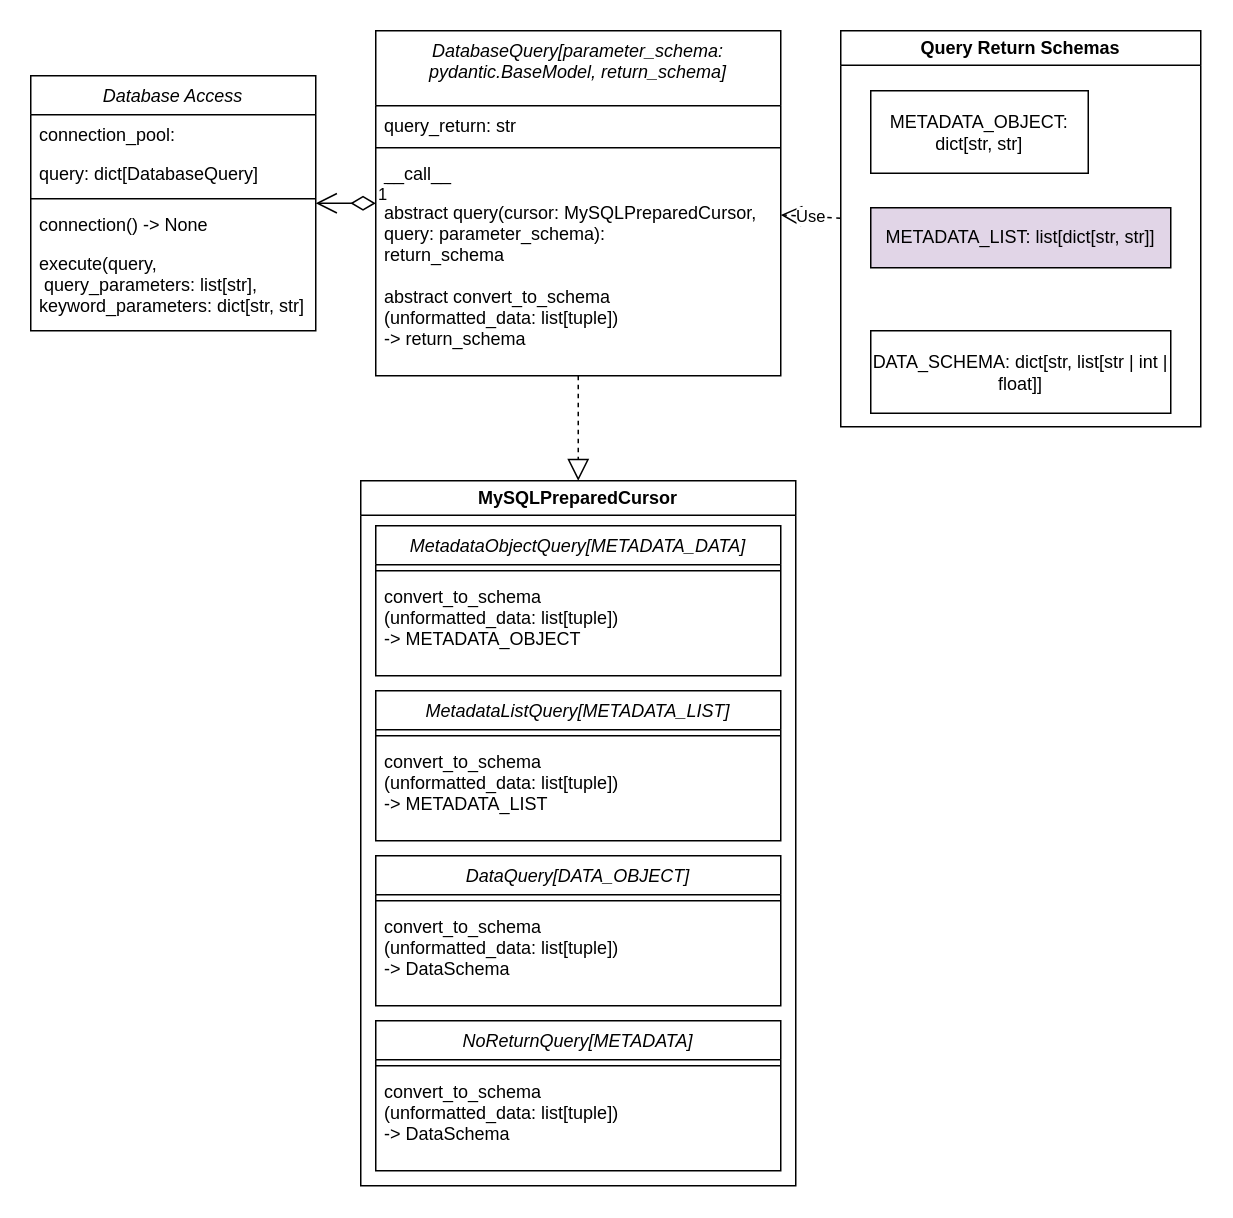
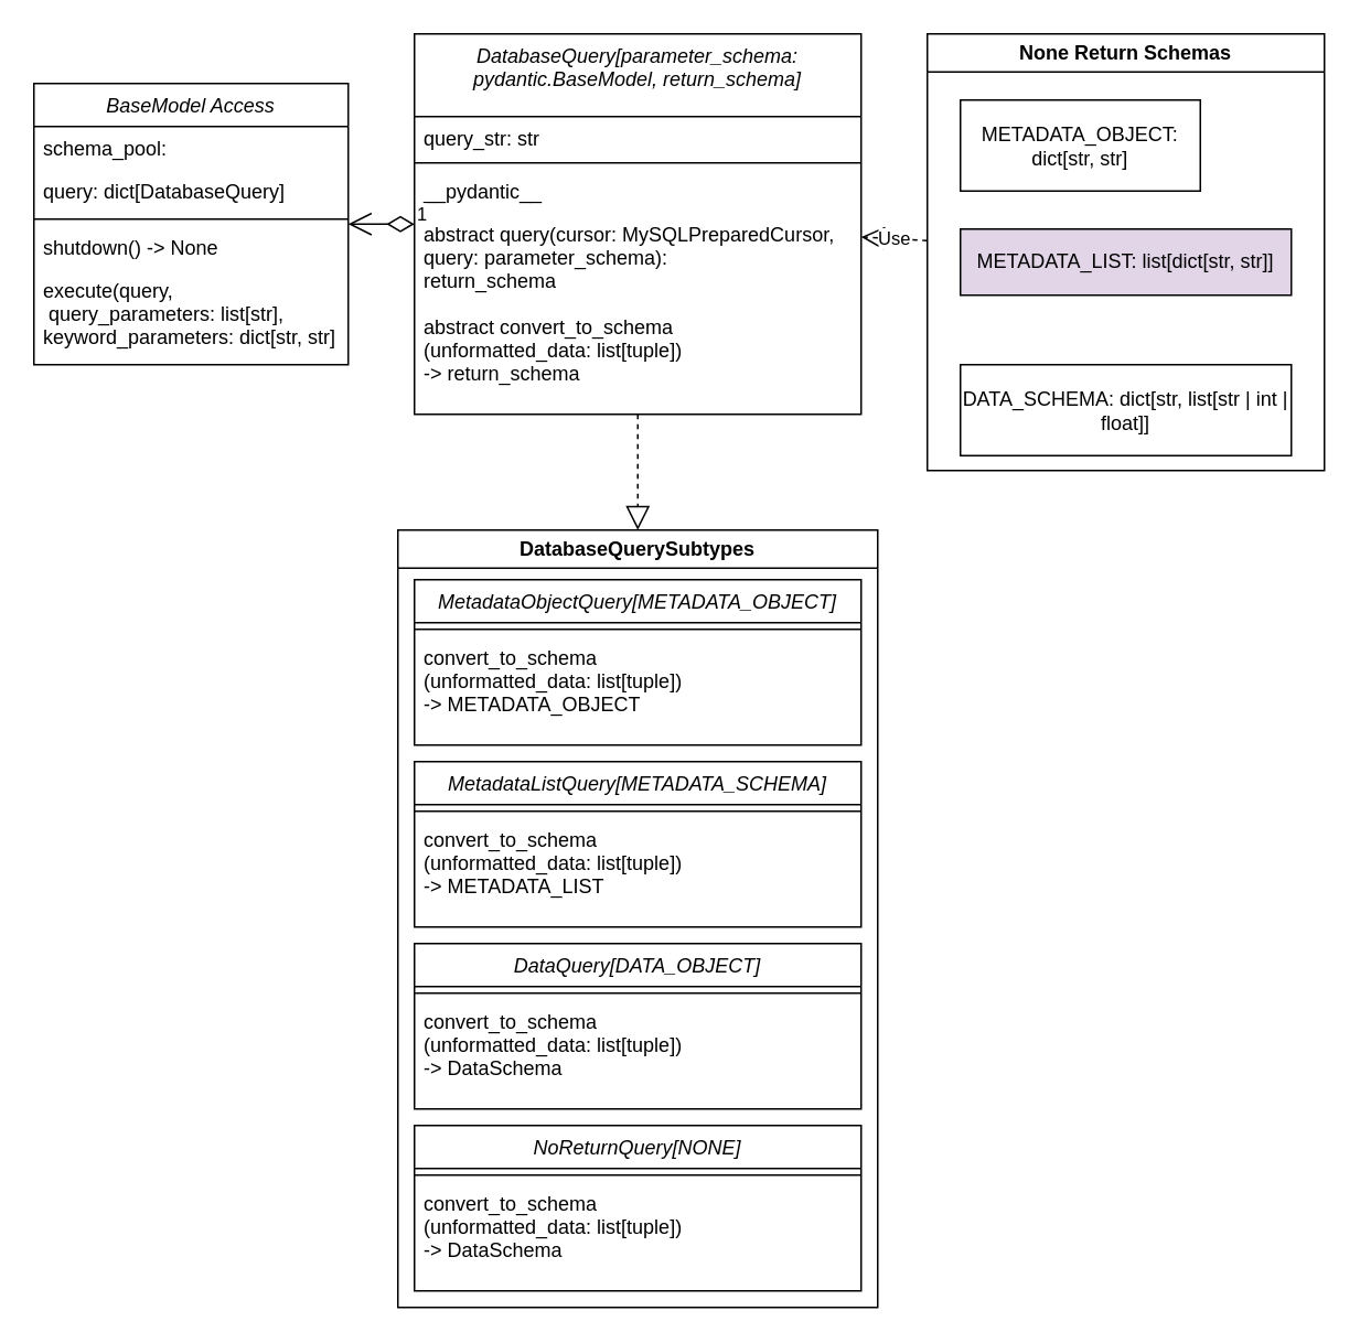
  <mxCell id="0" />
  <mxCell id="1" parent="0" />
- <mxCell id="2" value="Database Access" style="swimlane;fontStyle=2;align=center;verticalAlign=top;childLayout=stackLayout;horizontal=1;startSize=26;horizontalStack=0;resizeParent=1;resizeLast=0;collapsible=1;marginBottom=0;rounded=0;shadow=0;strokeWidth=1;" parent="1" vertex="1"><mxGeometry x="20" y="50" width="190" height="170" as="geometry"><mxRectangle x="230" y="140" width="160" height="26" as="alternateBounds" /></mxGeometry></mxCell>
- <mxCell id="3" value="connection_pool:" style="text;align=left;verticalAlign=top;spacingLeft=4;spacingRight=4;overflow=hidden;rotatable=0;points=[[0,0.5],[1,0.5]];portConstraint=eastwest;" parent="2" vertex="1"><mxGeometry y="26" width="190" height="26" as="geometry" /></mxCell>
+ <mxCell id="2" value="BaseModel Access" style="swimlane;fontStyle=2;align=center;verticalAlign=top;childLayout=stackLayout;horizontal=1;startSize=26;horizontalStack=0;resizeParent=1;resizeLast=0;collapsible=1;marginBottom=0;rounded=0;shadow=0;strokeWidth=1;" parent="1" vertex="1"><mxGeometry x="20" y="50" width="190" height="170" as="geometry"><mxRectangle x="230" y="140" width="160" height="26" as="alternateBounds" /></mxGeometry></mxCell>
+ <mxCell id="3" value="schema_pool:" style="text;align=left;verticalAlign=top;spacingLeft=4;spacingRight=4;overflow=hidden;rotatable=0;points=[[0,0.5],[1,0.5]];portConstraint=eastwest;" parent="2" vertex="1"><mxGeometry y="26" width="190" height="26" as="geometry" /></mxCell>
  <mxCell id="4" value="query: dict[DatabaseQuery]" style="text;align=left;verticalAlign=top;spacingLeft=4;spacingRight=4;overflow=hidden;rotatable=0;points=[[0,0.5],[1,0.5]];portConstraint=eastwest;" vertex="1" parent="2"><mxGeometry y="52" width="190" height="26" as="geometry" /></mxCell>
  <mxCell id="5" value="" style="line;html=1;strokeWidth=1;align=left;verticalAlign=middle;spacingTop=-1;spacingLeft=3;spacingRight=3;rotatable=0;labelPosition=right;points=[];portConstraint=eastwest;" parent="2" vertex="1"><mxGeometry y="78" width="190" height="8" as="geometry" /></mxCell>
- <mxCell id="6" value="connection() -&gt; None" style="text;align=left;verticalAlign=top;spacingLeft=4;spacingRight=4;overflow=hidden;rotatable=0;points=[[0,0.5],[1,0.5]];portConstraint=eastwest;" vertex="1" parent="2"><mxGeometry y="86" width="190" height="26" as="geometry" /></mxCell>
+ <mxCell id="6" value="shutdown() -&gt; None" style="text;align=left;verticalAlign=top;spacingLeft=4;spacingRight=4;overflow=hidden;rotatable=0;points=[[0,0.5],[1,0.5]];portConstraint=eastwest;" vertex="1" parent="2"><mxGeometry y="86" width="190" height="26" as="geometry" /></mxCell>
  <mxCell id="7" value="execute(query,&#10; query_parameters: list[str],&#10;keyword_parameters: dict[str, str] " style="text;align=left;verticalAlign=top;spacingLeft=4;spacingRight=4;overflow=hidden;rotatable=0;points=[[0,0.5],[1,0.5]];portConstraint=eastwest;" vertex="1" parent="2"><mxGeometry y="112" width="190" height="58" as="geometry" /></mxCell>
  <mxCell id="8" value="DatabaseQuery[parameter_schema: &#10;pydantic.BaseModel, return_schema]" style="swimlane;fontStyle=2;align=center;verticalAlign=top;childLayout=stackLayout;horizontal=1;startSize=50;horizontalStack=0;resizeParent=1;resizeLast=0;collapsible=1;marginBottom=0;rounded=0;shadow=0;strokeWidth=1;" parent="1" vertex="1"><mxGeometry x="250" y="20" width="270" height="230" as="geometry"><mxRectangle x="230" y="140" width="160" height="26" as="alternateBounds" /></mxGeometry></mxCell>
- <mxCell id="9" value="query_return: str" style="text;align=left;verticalAlign=top;spacingLeft=4;spacingRight=4;overflow=hidden;rotatable=0;points=[[0,0.5],[1,0.5]];portConstraint=eastwest;rounded=0;shadow=0;html=0;" parent="8" vertex="1"><mxGeometry y="50" width="270" height="24" as="geometry" /></mxCell>
+ <mxCell id="9" value="query_str: str" style="text;align=left;verticalAlign=top;spacingLeft=4;spacingRight=4;overflow=hidden;rotatable=0;points=[[0,0.5],[1,0.5]];portConstraint=eastwest;rounded=0;shadow=0;html=0;" parent="8" vertex="1"><mxGeometry y="50" width="270" height="24" as="geometry" /></mxCell>
  <mxCell id="10" value="" style="line;html=1;strokeWidth=1;align=left;verticalAlign=middle;spacingTop=-1;spacingLeft=3;spacingRight=3;rotatable=0;labelPosition=right;points=[];portConstraint=eastwest;" parent="8" vertex="1"><mxGeometry y="74" width="270" height="8" as="geometry" /></mxCell>
- <mxCell id="11" value="__call__" style="text;align=left;verticalAlign=top;spacingLeft=4;spacingRight=4;overflow=hidden;rotatable=0;points=[[0,0.5],[1,0.5]];portConstraint=eastwest;rounded=0;shadow=0;html=0;" parent="8" vertex="1"><mxGeometry y="82" width="270" height="26" as="geometry" /></mxCell>
+ <mxCell id="11" value="__pydantic__" style="text;align=left;verticalAlign=top;spacingLeft=4;spacingRight=4;overflow=hidden;rotatable=0;points=[[0,0.5],[1,0.5]];portConstraint=eastwest;rounded=0;shadow=0;html=0;" parent="8" vertex="1"><mxGeometry y="82" width="270" height="26" as="geometry" /></mxCell>
  <mxCell id="12" value="abstract query(cursor: MySQLPreparedCursor, &#10;query: parameter_schema): &#10;return_schema" style="text;align=left;verticalAlign=top;spacingLeft=4;spacingRight=4;overflow=hidden;rotatable=0;points=[[0,0.5],[1,0.5]];portConstraint=eastwest;rounded=0;shadow=0;html=0;" parent="8" vertex="1"><mxGeometry y="108" width="270" height="56" as="geometry" /></mxCell>
  <mxCell id="13" value="abstract convert_to_schema&#10;(unformatted_data: list[tuple]) &#10;-&gt; return_schema" style="text;align=left;verticalAlign=top;spacingLeft=4;spacingRight=4;overflow=hidden;rotatable=0;points=[[0,0.5],[1,0.5]];portConstraint=eastwest;rounded=0;shadow=0;html=0;" vertex="1" parent="8"><mxGeometry y="164" width="270" height="56" as="geometry" /></mxCell>
- <mxCell id="14" value="Query Return Schemas" style="swimlane;whiteSpace=wrap;html=1;" vertex="1" parent="1"><mxGeometry x="560" y="20" width="240" height="264" as="geometry" /></mxCell>
+ <mxCell id="14" value="None Return Schemas" style="swimlane;whiteSpace=wrap;html=1;" vertex="1" parent="1"><mxGeometry x="560" y="20" width="240" height="264" as="geometry" /></mxCell>
  <mxCell id="15" value="METADATA_OBJECT: dict[str, str]" style="html=1;whiteSpace=wrap;" vertex="1" parent="14"><mxGeometry x="20" y="40" width="145" height="55" as="geometry" /></mxCell>
  <mxCell id="16" value="METADATA_LIST: list[dict[str, str]]" style="html=1;whiteSpace=wrap;fillColor=#e1d5e7;" vertex="1" parent="14"><mxGeometry x="20" y="118" width="200" height="40" as="geometry" /></mxCell>
  <mxCell id="17" value="DATA_SCHEMA: dict[str, list[str | int | float]]" style="html=1;whiteSpace=wrap;" vertex="1" parent="14"><mxGeometry x="20" y="200" width="200" height="55" as="geometry" /></mxCell>
  <mxCell id="18" value="Use" style="endArrow=open;endSize=12;dashed=1;html=1;rounded=0;" edge="1" parent="1" source="14" target="8"><mxGeometry width="160" relative="1" as="geometry"><mxPoint x="530" y="370" as="sourcePoint" /><mxPoint x="690" y="370" as="targetPoint" /></mxGeometry></mxCell>
  <mxCell id="19" value="1" style="endArrow=open;html=1;endSize=12;startArrow=diamondThin;startSize=14;startFill=0;edgeStyle=orthogonalEdgeStyle;align=left;verticalAlign=bottom;rounded=0;" edge="1" parent="1" source="8" target="2"><mxGeometry x="-1" y="3" relative="1" as="geometry"><mxPoint x="280" y="410" as="sourcePoint" /><mxPoint x="440" y="410" as="targetPoint" /></mxGeometry></mxCell>
  <mxCell id="20" value="" style="endArrow=block;dashed=1;endFill=0;endSize=12;html=1;rounded=0;" edge="1" parent="1" source="8" target="21"><mxGeometry width="160" relative="1" as="geometry"><mxPoint x="380" y="390" as="sourcePoint" /><mxPoint x="385" y="300" as="targetPoint" /></mxGeometry></mxCell>
- <mxCell id="21" value="MySQLPreparedCursor" style="swimlane;whiteSpace=wrap;html=1;" vertex="1" parent="1"><mxGeometry x="240" y="320" width="290" height="470" as="geometry" /></mxCell>
- <mxCell id="22" value="MetadataObjectQuery[METADATA_DATA]" style="swimlane;fontStyle=2;align=center;verticalAlign=top;childLayout=stackLayout;horizontal=1;startSize=26;horizontalStack=0;resizeParent=1;resizeLast=0;collapsible=1;marginBottom=0;rounded=0;shadow=0;strokeWidth=1;" vertex="1" parent="21"><mxGeometry x="10" y="30" width="270" height="100" as="geometry"><mxRectangle x="230" y="140" width="160" height="26" as="alternateBounds" /></mxGeometry></mxCell>
+ <mxCell id="21" value="DatabaseQuerySubtypes" style="swimlane;whiteSpace=wrap;html=1;" vertex="1" parent="1"><mxGeometry x="240" y="320" width="290" height="470" as="geometry" /></mxCell>
+ <mxCell id="22" value="MetadataObjectQuery[METADATA_OBJECT]" style="swimlane;fontStyle=2;align=center;verticalAlign=top;childLayout=stackLayout;horizontal=1;startSize=26;horizontalStack=0;resizeParent=1;resizeLast=0;collapsible=1;marginBottom=0;rounded=0;shadow=0;strokeWidth=1;" vertex="1" parent="21"><mxGeometry x="10" y="30" width="270" height="100" as="geometry"><mxRectangle x="230" y="140" width="160" height="26" as="alternateBounds" /></mxGeometry></mxCell>
  <mxCell id="23" value="" style="line;html=1;strokeWidth=1;align=left;verticalAlign=middle;spacingTop=-1;spacingLeft=3;spacingRight=3;rotatable=0;labelPosition=right;points=[];portConstraint=eastwest;" vertex="1" parent="22"><mxGeometry y="26" width="270" height="8" as="geometry" /></mxCell>
  <mxCell id="24" value="convert_to_schema&#10;(unformatted_data: list[tuple]) &#10;-&gt; METADATA_OBJECT" style="text;align=left;verticalAlign=top;spacingLeft=4;spacingRight=4;overflow=hidden;rotatable=0;points=[[0,0.5],[1,0.5]];portConstraint=eastwest;rounded=0;shadow=0;html=0;" vertex="1" parent="22"><mxGeometry y="34" width="270" height="56" as="geometry" /></mxCell>
- <mxCell id="25" value="MetadataListQuery[METADATA_LIST]" style="swimlane;fontStyle=2;align=center;verticalAlign=top;childLayout=stackLayout;horizontal=1;startSize=26;horizontalStack=0;resizeParent=1;resizeLast=0;collapsible=1;marginBottom=0;rounded=0;shadow=0;strokeWidth=1;" vertex="1" parent="21"><mxGeometry x="10" y="140" width="270" height="100" as="geometry"><mxRectangle x="230" y="140" width="160" height="26" as="alternateBounds" /></mxGeometry></mxCell>
+ <mxCell id="25" value="MetadataListQuery[METADATA_SCHEMA]" style="swimlane;fontStyle=2;align=center;verticalAlign=top;childLayout=stackLayout;horizontal=1;startSize=26;horizontalStack=0;resizeParent=1;resizeLast=0;collapsible=1;marginBottom=0;rounded=0;shadow=0;strokeWidth=1;" vertex="1" parent="21"><mxGeometry x="10" y="140" width="270" height="100" as="geometry"><mxRectangle x="230" y="140" width="160" height="26" as="alternateBounds" /></mxGeometry></mxCell>
  <mxCell id="26" value="" style="line;html=1;strokeWidth=1;align=left;verticalAlign=middle;spacingTop=-1;spacingLeft=3;spacingRight=3;rotatable=0;labelPosition=right;points=[];portConstraint=eastwest;" vertex="1" parent="25"><mxGeometry y="26" width="270" height="8" as="geometry" /></mxCell>
  <mxCell id="27" value="convert_to_schema&#10;(unformatted_data: list[tuple]) &#10;-&gt; METADATA_LIST" style="text;align=left;verticalAlign=top;spacingLeft=4;spacingRight=4;overflow=hidden;rotatable=0;points=[[0,0.5],[1,0.5]];portConstraint=eastwest;rounded=0;shadow=0;html=0;" vertex="1" parent="25"><mxGeometry y="34" width="270" height="56" as="geometry" /></mxCell>
  <mxCell id="28" value="DataQuery[DATA_OBJECT]" style="swimlane;fontStyle=2;align=center;verticalAlign=top;childLayout=stackLayout;horizontal=1;startSize=26;horizontalStack=0;resizeParent=1;resizeLast=0;collapsible=1;marginBottom=0;rounded=0;shadow=0;strokeWidth=1;" vertex="1" parent="21"><mxGeometry x="10" y="250" width="270" height="100" as="geometry"><mxRectangle x="230" y="140" width="160" height="26" as="alternateBounds" /></mxGeometry></mxCell>
  <mxCell id="29" value="" style="line;html=1;strokeWidth=1;align=left;verticalAlign=middle;spacingTop=-1;spacingLeft=3;spacingRight=3;rotatable=0;labelPosition=right;points=[];portConstraint=eastwest;" vertex="1" parent="28"><mxGeometry y="26" width="270" height="8" as="geometry" /></mxCell>
  <mxCell id="30" value="convert_to_schema&#10;(unformatted_data: list[tuple]) &#10;-&gt; DataSchema" style="text;align=left;verticalAlign=top;spacingLeft=4;spacingRight=4;overflow=hidden;rotatable=0;points=[[0,0.5],[1,0.5]];portConstraint=eastwest;rounded=0;shadow=0;html=0;" vertex="1" parent="28"><mxGeometry y="34" width="270" height="56" as="geometry" /></mxCell>
- <mxCell id="31" value="NoReturnQuery[METADATA]" style="swimlane;fontStyle=2;align=center;verticalAlign=top;childLayout=stackLayout;horizontal=1;startSize=26;horizontalStack=0;resizeParent=1;resizeLast=0;collapsible=1;marginBottom=0;rounded=0;shadow=0;strokeWidth=1;" vertex="1" parent="21"><mxGeometry x="10" y="360" width="270" height="100" as="geometry"><mxRectangle x="230" y="140" width="160" height="26" as="alternateBounds" /></mxGeometry></mxCell>
+ <mxCell id="31" value="NoReturnQuery[NONE]" style="swimlane;fontStyle=2;align=center;verticalAlign=top;childLayout=stackLayout;horizontal=1;startSize=26;horizontalStack=0;resizeParent=1;resizeLast=0;collapsible=1;marginBottom=0;rounded=0;shadow=0;strokeWidth=1;" vertex="1" parent="21"><mxGeometry x="10" y="360" width="270" height="100" as="geometry"><mxRectangle x="230" y="140" width="160" height="26" as="alternateBounds" /></mxGeometry></mxCell>
  <mxCell id="32" value="" style="line;html=1;strokeWidth=1;align=left;verticalAlign=middle;spacingTop=-1;spacingLeft=3;spacingRight=3;rotatable=0;labelPosition=right;points=[];portConstraint=eastwest;" vertex="1" parent="31"><mxGeometry y="26" width="270" height="8" as="geometry" /></mxCell>
  <mxCell id="33" value="convert_to_schema&#10;(unformatted_data: list[tuple]) &#10;-&gt; DataSchema" style="text;align=left;verticalAlign=top;spacingLeft=4;spacingRight=4;overflow=hidden;rotatable=0;points=[[0,0.5],[1,0.5]];portConstraint=eastwest;rounded=0;shadow=0;html=0;" vertex="1" parent="31"><mxGeometry y="34" width="270" height="56" as="geometry" /></mxCell>
